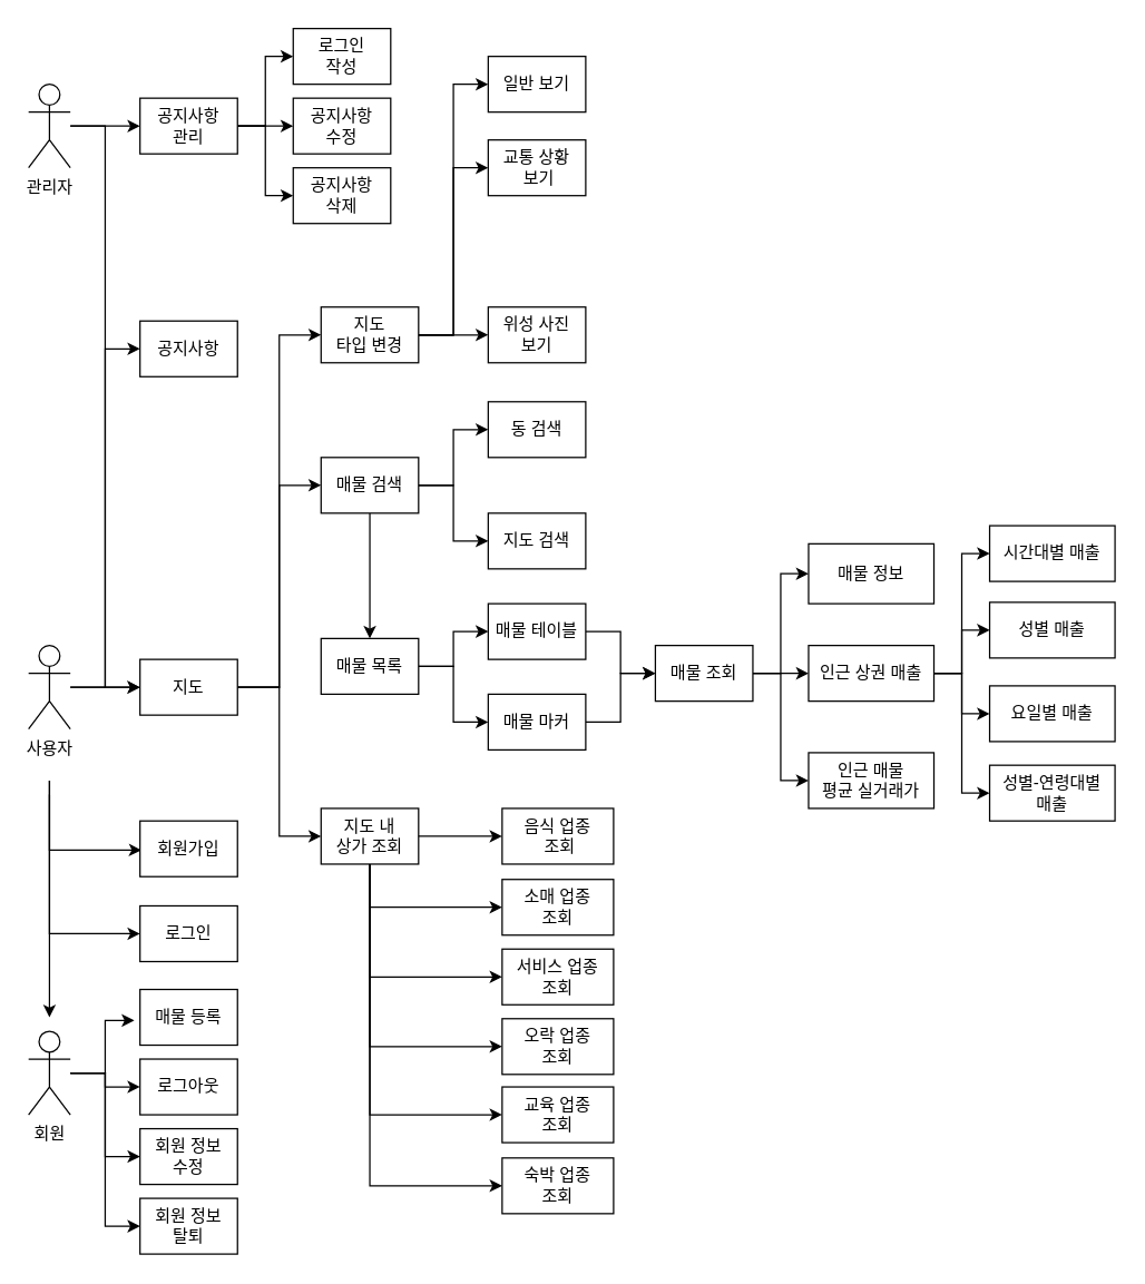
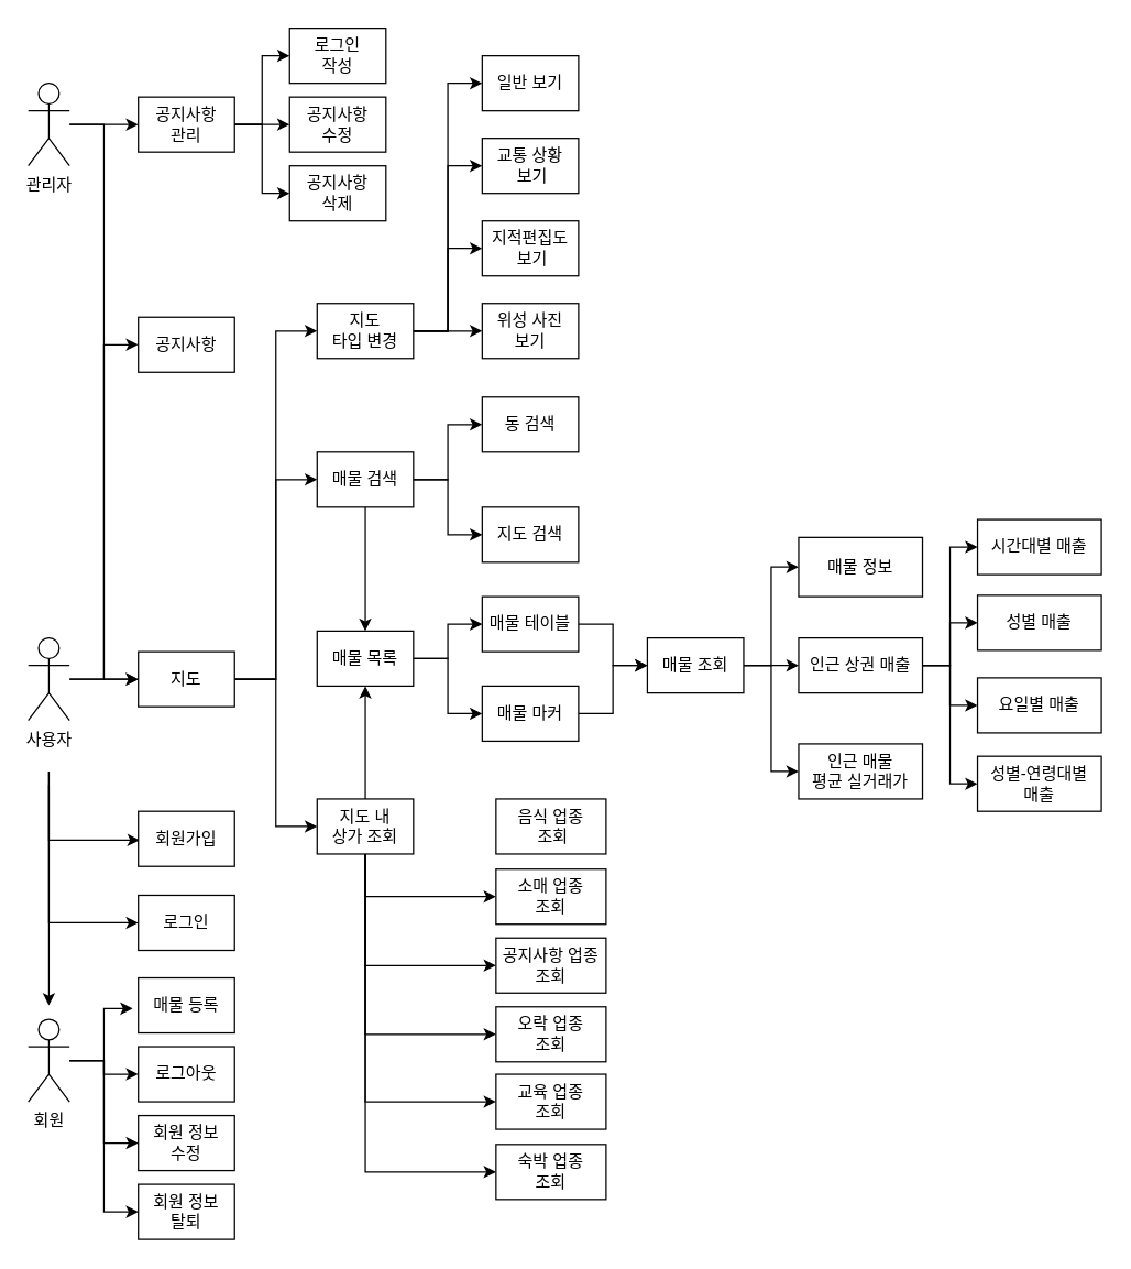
  <mxCell id="0" />
  <mxCell id="1" parent="0" />
  <mxCell id="2" style="edgeStyle=orthogonalEdgeStyle;rounded=0;orthogonalLoop=1;jettySize=auto;html=1;entryX=0;entryY=0.5;entryDx=0;entryDy=0;" edge="1" parent="1" source="6" target="9"><mxGeometry relative="1" as="geometry" /></mxCell>
  <mxCell id="3" style="edgeStyle=orthogonalEdgeStyle;rounded=0;orthogonalLoop=1;jettySize=auto;html=1;entryX=0;entryY=0.5;entryDx=0;entryDy=0;" edge="1" parent="1" target="7"><mxGeometry relative="1" as="geometry"><mxPoint x="35" y="560" as="sourcePoint" /><Array as="points"><mxPoint x="35" y="670" /></Array></mxGeometry></mxCell>
  <mxCell id="4" style="edgeStyle=orthogonalEdgeStyle;rounded=0;orthogonalLoop=1;jettySize=auto;html=1;entryX=0.015;entryY=0.527;entryDx=0;entryDy=0;entryPerimeter=0;" edge="1" parent="1" target="8"><mxGeometry relative="1" as="geometry"><mxPoint x="35" y="560" as="sourcePoint" /><mxPoint x="80" y="570" as="targetPoint" /><Array as="points"><mxPoint x="35" y="610" /><mxPoint x="98" y="610" /></Array></mxGeometry></mxCell>
  <mxCell id="5" style="edgeStyle=orthogonalEdgeStyle;rounded=0;orthogonalLoop=1;jettySize=auto;html=1;" edge="1" parent="1" source="6" target="13"><mxGeometry relative="1" as="geometry" /></mxCell>
  <mxCell id="6" value="사용자" style="shape=umlActor;verticalLabelPosition=bottom;verticalAlign=top;html=1;outlineConnect=0;" vertex="1" parent="1"><mxGeometry x="20" y="463" width="30" height="60" as="geometry" /></mxCell>
  <mxCell id="7" value="로그인" style="rounded=0;whiteSpace=wrap;html=1;" vertex="1" parent="1"><mxGeometry x="100" y="650" width="70" height="40" as="geometry" /></mxCell>
  <mxCell id="8" value="회원가입" style="rounded=0;whiteSpace=wrap;html=1;" vertex="1" parent="1"><mxGeometry x="100" y="589" width="70" height="40" as="geometry" /></mxCell>
  <mxCell id="9" value="공지사항" style="rounded=0;whiteSpace=wrap;html=1;" vertex="1" parent="1"><mxGeometry x="100" y="230" width="70" height="40" as="geometry" /></mxCell>
  <mxCell id="10" style="edgeStyle=orthogonalEdgeStyle;rounded=0;orthogonalLoop=1;jettySize=auto;html=1;entryX=0;entryY=0.5;entryDx=0;entryDy=0;" edge="1" parent="1" source="13" target="19"><mxGeometry relative="1" as="geometry" /></mxCell>
  <mxCell id="11" style="edgeStyle=orthogonalEdgeStyle;rounded=0;orthogonalLoop=1;jettySize=auto;html=1;entryX=0;entryY=0.5;entryDx=0;entryDy=0;" edge="1" parent="1" source="13" target="47"><mxGeometry relative="1" as="geometry" /></mxCell>
  <mxCell id="12" style="edgeStyle=orthogonalEdgeStyle;rounded=0;orthogonalLoop=1;jettySize=auto;html=1;entryX=0;entryY=0.5;entryDx=0;entryDy=0;" edge="1" parent="1" source="13" target="59"><mxGeometry relative="1" as="geometry" /></mxCell>
  <mxCell id="13" value="지도" style="rounded=0;whiteSpace=wrap;html=1;" vertex="1" parent="1"><mxGeometry x="100" y="473" width="70" height="40" as="geometry" /></mxCell>
  <mxCell id="14" value="동 검색" style="rounded=0;whiteSpace=wrap;html=1;" vertex="1" parent="1"><mxGeometry x="350" y="288" width="70" height="40" as="geometry" /></mxCell>
  <mxCell id="15" value="지도 검색" style="rounded=0;whiteSpace=wrap;html=1;" vertex="1" parent="1"><mxGeometry x="350" y="368" width="70" height="40" as="geometry" /></mxCell>
  <mxCell id="16" style="edgeStyle=orthogonalEdgeStyle;rounded=0;orthogonalLoop=1;jettySize=auto;html=1;entryX=0;entryY=0.5;entryDx=0;entryDy=0;" edge="1" parent="1" source="19" target="15"><mxGeometry relative="1" as="geometry" /></mxCell>
  <mxCell id="17" style="edgeStyle=orthogonalEdgeStyle;rounded=0;orthogonalLoop=1;jettySize=auto;html=1;entryX=0;entryY=0.5;entryDx=0;entryDy=0;" edge="1" parent="1" source="19" target="14"><mxGeometry relative="1" as="geometry" /></mxCell>
  <mxCell id="18" style="edgeStyle=orthogonalEdgeStyle;rounded=0;orthogonalLoop=1;jettySize=auto;html=1;entryX=0.5;entryY=0;entryDx=0;entryDy=0;" edge="1" parent="1" source="19" target="22"><mxGeometry relative="1" as="geometry" /></mxCell>
  <mxCell id="19" value="매물 검색" style="rounded=0;whiteSpace=wrap;html=1;" vertex="1" parent="1"><mxGeometry x="230" y="328" width="70" height="40" as="geometry" /></mxCell>
  <mxCell id="20" style="edgeStyle=orthogonalEdgeStyle;rounded=0;orthogonalLoop=1;jettySize=auto;html=1;" edge="1" parent="1" source="22" target="24"><mxGeometry relative="1" as="geometry" /></mxCell>
  <mxCell id="21" style="edgeStyle=orthogonalEdgeStyle;rounded=0;orthogonalLoop=1;jettySize=auto;html=1;entryX=0;entryY=0.5;entryDx=0;entryDy=0;" edge="1" parent="1" source="22" target="26"><mxGeometry relative="1" as="geometry" /></mxCell>
  <mxCell id="22" value="매물 목록" style="rounded=0;whiteSpace=wrap;html=1;" vertex="1" parent="1"><mxGeometry x="230" y="458" width="70" height="40" as="geometry" /></mxCell>
  <mxCell id="23" style="edgeStyle=orthogonalEdgeStyle;rounded=0;orthogonalLoop=1;jettySize=auto;html=1;entryX=0;entryY=0.5;entryDx=0;entryDy=0;" edge="1" parent="1" source="24" target="30"><mxGeometry relative="1" as="geometry" /></mxCell>
  <mxCell id="24" value="매물 테이블" style="rounded=0;whiteSpace=wrap;html=1;" vertex="1" parent="1"><mxGeometry x="350" y="433" width="70" height="40" as="geometry" /></mxCell>
  <mxCell id="25" style="edgeStyle=orthogonalEdgeStyle;rounded=0;orthogonalLoop=1;jettySize=auto;html=1;entryX=0;entryY=0.5;entryDx=0;entryDy=0;" edge="1" parent="1" source="26" target="30"><mxGeometry relative="1" as="geometry" /></mxCell>
  <mxCell id="26" value="매물 마커" style="rounded=0;whiteSpace=wrap;html=1;" vertex="1" parent="1"><mxGeometry x="350" y="498" width="70" height="40" as="geometry" /></mxCell>
  <mxCell id="27" style="edgeStyle=orthogonalEdgeStyle;rounded=0;orthogonalLoop=1;jettySize=auto;html=1;entryX=0;entryY=0.5;entryDx=0;entryDy=0;" edge="1" parent="1" source="30" target="31"><mxGeometry relative="1" as="geometry" /></mxCell>
  <mxCell id="28" style="edgeStyle=orthogonalEdgeStyle;rounded=0;orthogonalLoop=1;jettySize=auto;html=1;entryX=0;entryY=0.5;entryDx=0;entryDy=0;" edge="1" parent="1" source="30" target="37"><mxGeometry relative="1" as="geometry" /></mxCell>
  <mxCell id="29" style="edgeStyle=orthogonalEdgeStyle;rounded=0;orthogonalLoop=1;jettySize=auto;html=1;entryX=0;entryY=0.5;entryDx=0;entryDy=0;" edge="1" parent="1" source="30" target="32"><mxGeometry relative="1" as="geometry" /></mxCell>
  <mxCell id="30" value="매물 조회" style="rounded=0;whiteSpace=wrap;html=1;" vertex="1" parent="1"><mxGeometry x="470" y="463" width="70" height="40" as="geometry" /></mxCell>
  <mxCell id="31" value="매물 정보" style="rounded=0;whiteSpace=wrap;html=1;" vertex="1" parent="1"><mxGeometry x="580" y="390" width="90" height="43" as="geometry" /></mxCell>
  <mxCell id="32" value="인근 매물&lt;br&gt;평균 실거래가" style="rounded=0;whiteSpace=wrap;html=1;" vertex="1" parent="1"><mxGeometry x="580" y="540" width="90" height="40" as="geometry" /></mxCell>
  <mxCell id="33" style="edgeStyle=orthogonalEdgeStyle;rounded=0;orthogonalLoop=1;jettySize=auto;html=1;entryX=0;entryY=0.5;entryDx=0;entryDy=0;" edge="1" parent="1" source="37" target="38"><mxGeometry relative="1" as="geometry" /></mxCell>
  <mxCell id="34" style="edgeStyle=orthogonalEdgeStyle;rounded=0;orthogonalLoop=1;jettySize=auto;html=1;" edge="1" parent="1" source="37" target="39"><mxGeometry relative="1" as="geometry" /></mxCell>
  <mxCell id="35" style="edgeStyle=orthogonalEdgeStyle;rounded=0;orthogonalLoop=1;jettySize=auto;html=1;entryX=0;entryY=0.5;entryDx=0;entryDy=0;" edge="1" parent="1" source="37" target="40"><mxGeometry relative="1" as="geometry" /></mxCell>
  <mxCell id="36" style="edgeStyle=orthogonalEdgeStyle;rounded=0;orthogonalLoop=1;jettySize=auto;html=1;entryX=0;entryY=0.5;entryDx=0;entryDy=0;" edge="1" parent="1" source="37" target="41"><mxGeometry relative="1" as="geometry" /></mxCell>
  <mxCell id="37" value="인근 상권 매출" style="rounded=0;whiteSpace=wrap;html=1;" vertex="1" parent="1"><mxGeometry x="580" y="463" width="90" height="40" as="geometry" /></mxCell>
  <mxCell id="38" value="시간대별 매출" style="rounded=0;whiteSpace=wrap;html=1;" vertex="1" parent="1"><mxGeometry x="710" y="377" width="90" height="40" as="geometry" /></mxCell>
  <mxCell id="39" value="성별 매출" style="rounded=0;whiteSpace=wrap;html=1;" vertex="1" parent="1"><mxGeometry x="710" y="432" width="90" height="40" as="geometry" /></mxCell>
  <mxCell id="40" value="요일별 매출" style="rounded=0;whiteSpace=wrap;html=1;" vertex="1" parent="1"><mxGeometry x="710" y="492" width="90" height="40" as="geometry" /></mxCell>
  <mxCell id="41" value="성별-연령대별&lt;br&gt;매출" style="rounded=0;whiteSpace=wrap;html=1;" vertex="1" parent="1"><mxGeometry x="710" y="549" width="90" height="40" as="geometry" /></mxCell>
  <mxCell id="42" style="edgeStyle=orthogonalEdgeStyle;rounded=0;orthogonalLoop=1;jettySize=auto;html=1;entryX=0;entryY=0.5;entryDx=0;entryDy=0;" edge="1" parent="1" source="47" target="49"><mxGeometry relative="1" as="geometry"><Array as="points"><mxPoint x="265" y="620" /></Array></mxGeometry></mxCell>
  <mxCell id="43" style="edgeStyle=orthogonalEdgeStyle;rounded=0;orthogonalLoop=1;jettySize=auto;html=1;entryX=0;entryY=0.5;entryDx=0;entryDy=0;" edge="1" parent="1" source="47" target="50"><mxGeometry relative="1" as="geometry"><Array as="points"><mxPoint x="265" y="701" /></Array></mxGeometry></mxCell>
  <mxCell id="44" style="edgeStyle=orthogonalEdgeStyle;rounded=0;orthogonalLoop=1;jettySize=auto;html=1;entryX=0;entryY=0.5;entryDx=0;entryDy=0;" edge="1" parent="1" source="47" target="51"><mxGeometry relative="1" as="geometry"><Array as="points"><mxPoint x="265" y="751" /></Array></mxGeometry></mxCell>
  <mxCell id="45" style="edgeStyle=orthogonalEdgeStyle;rounded=0;orthogonalLoop=1;jettySize=auto;html=1;entryX=0;entryY=0.5;entryDx=0;entryDy=0;" edge="1" parent="1" source="47" target="52"><mxGeometry relative="1" as="geometry"><Array as="points"><mxPoint x="265" y="800" /><mxPoint x="360" y="800" /></Array></mxGeometry></mxCell>
  <mxCell id="46" style="edgeStyle=orthogonalEdgeStyle;rounded=0;orthogonalLoop=1;jettySize=auto;html=1;entryX=0;entryY=0.5;entryDx=0;entryDy=0;" edge="1" parent="1" source="47" target="53"><mxGeometry relative="1" as="geometry"><Array as="points"><mxPoint x="265" y="851" /></Array></mxGeometry></mxCell>
  <mxCell id="47" value="지도 내&lt;br&gt;상가 조회" style="rounded=0;whiteSpace=wrap;html=1;" vertex="1" parent="1"><mxGeometry x="230" y="580" width="70" height="40" as="geometry" /></mxCell>
  <mxCell id="48" value="음식 업종&lt;br&gt;&amp;nbsp;조회" style="rounded=0;whiteSpace=wrap;html=1;" vertex="1" parent="1"><mxGeometry x="360" y="580" width="80" height="40" as="geometry" /></mxCell>
  <mxCell id="49" value="소매 업종&lt;br&gt;조회" style="rounded=0;whiteSpace=wrap;html=1;" vertex="1" parent="1"><mxGeometry x="360" y="631" width="80" height="40" as="geometry" /></mxCell>
- <mxCell id="50" value="서비스 업종&lt;br&gt;조회" style="rounded=0;whiteSpace=wrap;html=1;" vertex="1" parent="1"><mxGeometry x="360" y="681" width="80" height="40" as="geometry" /></mxCell>
+ <mxCell id="50" value="공지사항 업종&lt;br&gt;조회" style="rounded=0;whiteSpace=wrap;html=1;" vertex="1" parent="1"><mxGeometry x="360" y="681" width="80" height="40" as="geometry" /></mxCell>
  <mxCell id="51" value="오락 업종&lt;br&gt;조회" style="rounded=0;whiteSpace=wrap;html=1;" vertex="1" parent="1"><mxGeometry x="360" y="731" width="80" height="40" as="geometry" /></mxCell>
  <mxCell id="52" value="교육 업종&lt;br&gt;조회" style="rounded=0;whiteSpace=wrap;html=1;" vertex="1" parent="1"><mxGeometry x="360" y="780" width="80" height="40" as="geometry" /></mxCell>
  <mxCell id="53" value="숙박 업종&lt;br&gt;조회" style="rounded=0;whiteSpace=wrap;html=1;" vertex="1" parent="1"><mxGeometry x="360" y="831" width="80" height="40" as="geometry" /></mxCell>
- <mxCell id="54" style="edgeStyle=orthogonalEdgeStyle;rounded=0;orthogonalLoop=1;jettySize=auto;html=1;entryX=0;entryY=0.5;entryDx=0;entryDy=0;" edge="1" parent="1" source="47" target="48"><mxGeometry relative="1" as="geometry"><mxPoint x="330" y="580" as="targetPoint" /></mxGeometry></mxCell>
+ <mxCell id="54" style="edgeStyle=orthogonalEdgeStyle;rounded=0;orthogonalLoop=1;jettySize=auto;html=1;" edge="1" parent="1" source="47" target="22"><mxGeometry relative="1" as="geometry"><mxPoint x="330" y="580" as="targetPoint" /></mxGeometry></mxCell>
  <mxCell id="55" style="edgeStyle=orthogonalEdgeStyle;rounded=0;orthogonalLoop=1;jettySize=auto;html=1;entryX=0;entryY=0.5;entryDx=0;entryDy=0;" edge="1" parent="1" source="59" target="63"><mxGeometry relative="1" as="geometry" /></mxCell>
+ <mxCell id="56" style="edgeStyle=orthogonalEdgeStyle;rounded=0;orthogonalLoop=1;jettySize=auto;html=1;entryX=0;entryY=0.5;entryDx=0;entryDy=0;" edge="1" parent="1" source="59" target="62"><mxGeometry relative="1" as="geometry" /></mxCell>
  <mxCell id="57" style="edgeStyle=orthogonalEdgeStyle;rounded=0;orthogonalLoop=1;jettySize=auto;html=1;entryX=0;entryY=0.5;entryDx=0;entryDy=0;" edge="1" parent="1" source="59" target="61"><mxGeometry relative="1" as="geometry" /></mxCell>
  <mxCell id="58" style="edgeStyle=orthogonalEdgeStyle;rounded=0;orthogonalLoop=1;jettySize=auto;html=1;entryX=0;entryY=0.5;entryDx=0;entryDy=0;" edge="1" parent="1" source="59" target="60"><mxGeometry relative="1" as="geometry" /></mxCell>
  <mxCell id="59" value="지도&lt;br&gt;타입 변경" style="rounded=0;whiteSpace=wrap;html=1;" vertex="1" parent="1"><mxGeometry x="230" y="220" width="70" height="40" as="geometry" /></mxCell>
  <mxCell id="60" value="일반 보기" style="rounded=0;whiteSpace=wrap;html=1;" vertex="1" parent="1"><mxGeometry x="350" y="40" width="70" height="40" as="geometry" /></mxCell>
  <mxCell id="61" value="교통 상황&lt;br&gt;&amp;nbsp;보기" style="rounded=0;whiteSpace=wrap;html=1;" vertex="1" parent="1"><mxGeometry x="350" y="100" width="70" height="40" as="geometry" /></mxCell>
+ <mxCell id="62" value="지적편집도&lt;br&gt;&amp;nbsp;보기" style="rounded=0;whiteSpace=wrap;html=1;" vertex="1" parent="1"><mxGeometry x="350" y="160" width="70" height="40" as="geometry" /></mxCell>
  <mxCell id="63" value="위성 사진&lt;br&gt;보기" style="rounded=0;whiteSpace=wrap;html=1;" vertex="1" parent="1"><mxGeometry x="350" y="220" width="70" height="40" as="geometry" /></mxCell>
  <mxCell id="64" style="edgeStyle=orthogonalEdgeStyle;rounded=0;orthogonalLoop=1;jettySize=auto;html=1;" edge="1" parent="1" source="66" target="70"><mxGeometry relative="1" as="geometry" /></mxCell>
  <mxCell id="65" style="edgeStyle=orthogonalEdgeStyle;rounded=0;orthogonalLoop=1;jettySize=auto;html=1;entryX=0;entryY=0.5;entryDx=0;entryDy=0;" edge="1" parent="1" source="66" target="13"><mxGeometry relative="1" as="geometry" /></mxCell>
  <mxCell id="66" value="관리자" style="shape=umlActor;verticalLabelPosition=bottom;verticalAlign=top;html=1;outlineConnect=0;" vertex="1" parent="1"><mxGeometry x="20" y="60" width="30" height="60" as="geometry" /></mxCell>
  <mxCell id="67" style="edgeStyle=orthogonalEdgeStyle;rounded=0;orthogonalLoop=1;jettySize=auto;html=1;" edge="1" parent="1" source="70" target="72"><mxGeometry relative="1" as="geometry" /></mxCell>
  <mxCell id="68" style="edgeStyle=orthogonalEdgeStyle;rounded=0;orthogonalLoop=1;jettySize=auto;html=1;entryX=0;entryY=0.5;entryDx=0;entryDy=0;" edge="1" parent="1" source="70" target="71"><mxGeometry relative="1" as="geometry" /></mxCell>
  <mxCell id="69" style="edgeStyle=orthogonalEdgeStyle;rounded=0;orthogonalLoop=1;jettySize=auto;html=1;entryX=0;entryY=0.5;entryDx=0;entryDy=0;" edge="1" parent="1" source="70" target="73"><mxGeometry relative="1" as="geometry" /></mxCell>
  <mxCell id="70" value="공지사항 &lt;br&gt;관리" style="rounded=0;whiteSpace=wrap;html=1;" vertex="1" parent="1"><mxGeometry x="100" y="70" width="70" height="40" as="geometry" /></mxCell>
  <mxCell id="71" value="로그인 &lt;br&gt;작성" style="rounded=0;whiteSpace=wrap;html=1;" vertex="1" parent="1"><mxGeometry x="210" y="20" width="70" height="40" as="geometry" /></mxCell>
  <mxCell id="72" value="공지사항 &lt;br&gt;수정" style="rounded=0;whiteSpace=wrap;html=1;" vertex="1" parent="1"><mxGeometry x="210" y="70" width="70" height="40" as="geometry" /></mxCell>
  <mxCell id="73" value="공지사항 &lt;br&gt;삭제" style="rounded=0;whiteSpace=wrap;html=1;" vertex="1" parent="1"><mxGeometry x="210" y="120" width="70" height="40" as="geometry" /></mxCell>
  <mxCell id="74" style="edgeStyle=orthogonalEdgeStyle;rounded=0;orthogonalLoop=1;jettySize=auto;html=1;entryX=0;entryY=0.5;entryDx=0;entryDy=0;" edge="1" parent="1" source="77" target="81"><mxGeometry relative="1" as="geometry" /></mxCell>
  <mxCell id="75" style="edgeStyle=orthogonalEdgeStyle;rounded=0;orthogonalLoop=1;jettySize=auto;html=1;entryX=0;entryY=0.5;entryDx=0;entryDy=0;" edge="1" parent="1" source="77" target="82"><mxGeometry relative="1" as="geometry" /></mxCell>
  <mxCell id="76" style="edgeStyle=orthogonalEdgeStyle;rounded=0;orthogonalLoop=1;jettySize=auto;html=1;entryX=0;entryY=0.5;entryDx=0;entryDy=0;" edge="1" parent="1" source="77" target="83"><mxGeometry relative="1" as="geometry" /></mxCell>
  <mxCell id="77" value="회원" style="shape=umlActor;verticalLabelPosition=bottom;verticalAlign=top;html=1;outlineConnect=0;" vertex="1" parent="1"><mxGeometry x="20" y="740" width="30" height="60" as="geometry" /></mxCell>
  <mxCell id="78" value="" style="endArrow=classic;html=1;rounded=0;" edge="1" parent="1"><mxGeometry width="50" height="50" relative="1" as="geometry"><mxPoint x="35" y="570" as="sourcePoint" /><mxPoint x="35" y="730" as="targetPoint" /></mxGeometry></mxCell>
  <mxCell id="79" value="매물 등록" style="rounded=0;whiteSpace=wrap;html=1;" vertex="1" parent="1"><mxGeometry x="100" y="710" width="70" height="40" as="geometry" /></mxCell>
  <mxCell id="80" style="edgeStyle=orthogonalEdgeStyle;rounded=0;orthogonalLoop=1;jettySize=auto;html=1;entryX=-0.059;entryY=0.557;entryDx=0;entryDy=0;entryPerimeter=0;" edge="1" parent="1" source="77" target="79"><mxGeometry relative="1" as="geometry" /></mxCell>
  <mxCell id="81" value="회원 정보&lt;br&gt;수정" style="rounded=0;whiteSpace=wrap;html=1;" vertex="1" parent="1"><mxGeometry x="100" y="810" width="70" height="40" as="geometry" /></mxCell>
  <mxCell id="82" value="로그아웃" style="rounded=0;whiteSpace=wrap;html=1;" vertex="1" parent="1"><mxGeometry x="100" y="760" width="70" height="40" as="geometry" /></mxCell>
  <mxCell id="83" value="회원 정보&lt;br&gt;탈퇴" style="rounded=0;whiteSpace=wrap;html=1;" vertex="1" parent="1"><mxGeometry x="100" y="860" width="70" height="40" as="geometry" /></mxCell>
